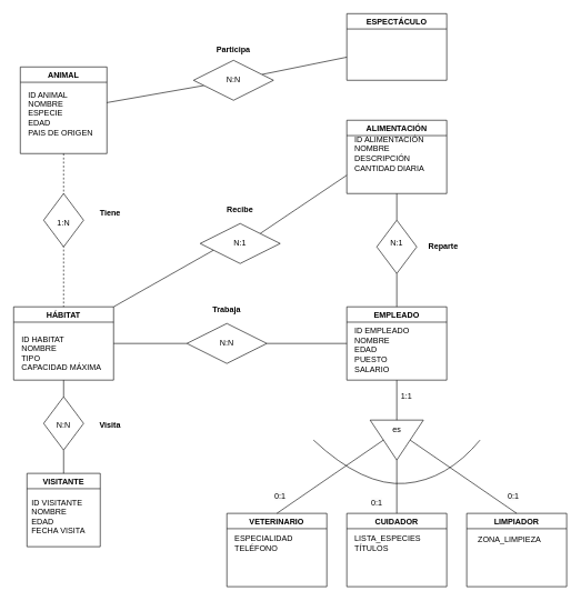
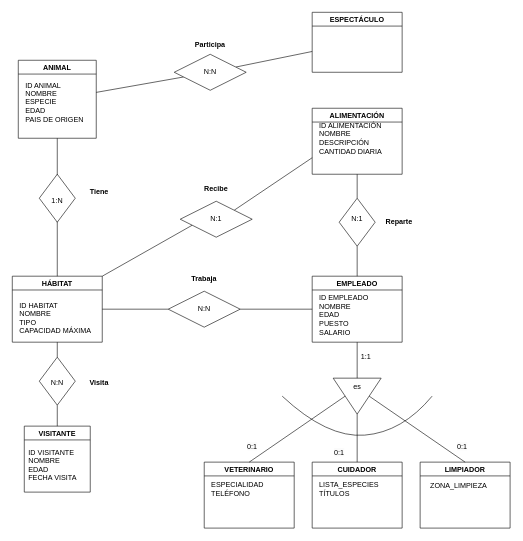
  <mxCell id="0" />
  <mxCell id="1" parent="0" />
  <mxCell id="2" value="ANIMAL" style="swimlane;" parent="1" vertex="1"><mxGeometry x="30" y="100" width="130" height="130" as="geometry"><mxRectangle x="60" y="50" width="70" height="23" as="alternateBounds" /></mxGeometry></mxCell>
  <mxCell id="3" value="ID ANIMAL&lt;br&gt;NOMBRE&lt;br&gt;ESPECIE&lt;br&gt;EDAD&lt;br&gt;PAIS DE ORIGEN" style="text;html=1;align=left;verticalAlign=middle;resizable=0;points=[];autosize=1;strokeColor=none;fillColor=none;" parent="2" vertex="1"><mxGeometry x="10" y="30" width="110" height="80" as="geometry" /></mxCell>
  <mxCell id="4" value="HÁBITAT" style="swimlane;" parent="1" vertex="1"><mxGeometry x="20" y="460" width="150" height="110" as="geometry"><mxRectangle x="200" y="50" width="80" height="23" as="alternateBounds" /></mxGeometry></mxCell>
  <mxCell id="5" value="ID HABITAT&lt;br&gt;NOMBRE&lt;br&gt;TIPO&lt;br&gt;CAPACIDAD MÁXIMA" style="text;html=1;strokeColor=none;fillColor=none;align=left;verticalAlign=middle;whiteSpace=wrap;rounded=0;" parent="4" vertex="1"><mxGeometry x="10" y="30" width="130" height="80" as="geometry" /></mxCell>
  <mxCell id="6" value="ALIMENTACIÓN" style="swimlane;" parent="1" vertex="1"><mxGeometry x="520" y="180" width="150" height="110" as="geometry"><mxRectangle x="400" y="50" width="120" height="23" as="alternateBounds" /></mxGeometry></mxCell>
  <mxCell id="7" value="ID ALIMENTACIÓN&amp;nbsp;&lt;br&gt;NOMBRE&lt;br&gt;DESCRIPCIÓN&lt;br&gt;CANTIDAD DIARIA" style="text;html=1;align=left;verticalAlign=middle;resizable=0;points=[];autosize=1;strokeColor=none;fillColor=none;" parent="6" vertex="1"><mxGeometry x="10" y="20" width="120" height="60" as="geometry" /></mxCell>
  <mxCell id="8" value="EMPLEADO" style="swimlane;" parent="1" vertex="1"><mxGeometry x="520" y="460" width="150" height="110" as="geometry"><mxRectangle x="640" y="50" width="100" height="23" as="alternateBounds" /></mxGeometry></mxCell>
  <mxCell id="9" value="ID EMPLEADO&lt;br&gt;NOMBRE&lt;br&gt;EDAD&lt;br&gt;PUESTO&lt;br&gt;SALARIO" style="text;html=1;align=left;verticalAlign=middle;resizable=0;points=[];autosize=1;strokeColor=none;fillColor=none;" parent="8" vertex="1"><mxGeometry x="10" y="25" width="100" height="80" as="geometry" /></mxCell>
  <mxCell id="10" value="ESPECTÁCULO" style="swimlane;" parent="1" vertex="1"><mxGeometry x="520" y="20" width="150" height="100" as="geometry"><mxRectangle x="170" y="250" width="120" height="23" as="alternateBounds" /></mxGeometry></mxCell>
  <mxCell id="11" value="VISITANTE" style="swimlane;" parent="1" vertex="1"><mxGeometry x="40" y="710" width="110" height="110" as="geometry" /></mxCell>
  <mxCell id="12" value="ID VISITANTE&lt;br&gt;NOMBRE&lt;br&gt;EDAD&lt;br&gt;FECHA VISITA" style="text;html=1;align=left;verticalAlign=middle;resizable=0;points=[];autosize=1;strokeColor=none;fillColor=none;" parent="11" vertex="1"><mxGeometry x="5" y="30" width="100" height="70" as="geometry" /></mxCell>
  <mxCell id="13" value="" style="endArrow=none;html=1;rounded=0;entryX=0.5;entryY=0;entryDx=0;entryDy=0;" parent="1" source="22" target="11" edge="1"><mxGeometry relative="1" as="geometry"><mxPoint x="290" y="510" as="sourcePoint" /><mxPoint x="450" y="510" as="targetPoint" /></mxGeometry></mxCell>
  <mxCell id="14" value="" style="endArrow=none;html=1;rounded=0;" parent="1" source="27" target="6" edge="1"><mxGeometry relative="1" as="geometry"><mxPoint x="330" y="414" as="sourcePoint" /><mxPoint x="425" y="475" as="targetPoint" /></mxGeometry></mxCell>
  <mxCell id="15" value="" style="endArrow=none;html=1;rounded=0;" parent="1" source="32" target="10" edge="1"><mxGeometry relative="1" as="geometry"><mxPoint x="340" y="424" as="sourcePoint" /><mxPoint x="435" y="485" as="targetPoint" /></mxGeometry></mxCell>
- <mxCell id="16" value="" style="endArrow=none;html=1;rounded=0;entryX=0.5;entryY=0;entryDx=0;entryDy=0;dashed=1;" parent="1" source="2" target="4" edge="1"><mxGeometry relative="1" as="geometry"><mxPoint x="350" y="434" as="sourcePoint" /><mxPoint x="445" y="495" as="targetPoint" /></mxGeometry></mxCell>
+ <mxCell id="16" value="" style="endArrow=none;html=1;rounded=0;entryX=0.5;entryY=0;entryDx=0;entryDy=0;" parent="1" source="2" target="4" edge="1"><mxGeometry relative="1" as="geometry"><mxPoint x="350" y="434" as="sourcePoint" /><mxPoint x="445" y="495" as="targetPoint" /></mxGeometry></mxCell>
  <mxCell id="17" value="" style="endArrow=none;html=1;rounded=0;entryX=0;entryY=0.5;entryDx=0;entryDy=0;exitX=1;exitY=0.5;exitDx=0;exitDy=0;" parent="1" source="20" target="8" edge="1"><mxGeometry relative="1" as="geometry"><mxPoint x="370" y="524" as="sourcePoint" /><mxPoint x="465" y="585" as="targetPoint" /></mxGeometry></mxCell>
  <mxCell id="18" value="" style="endArrow=none;html=1;rounded=0;entryX=0;entryY=0.75;entryDx=0;entryDy=0;exitX=1;exitY=0;exitDx=0;exitDy=0;" parent="1" source="30" target="6" edge="1"><mxGeometry relative="1" as="geometry"><mxPoint x="380" y="464" as="sourcePoint" /><mxPoint x="475" y="525" as="targetPoint" /></mxGeometry></mxCell>
  <mxCell id="19" value="" style="endArrow=none;html=1;rounded=0;entryX=0;entryY=0.5;entryDx=0;entryDy=0;exitX=1;exitY=0.5;exitDx=0;exitDy=0;" parent="1" source="4" target="20" edge="1"><mxGeometry relative="1" as="geometry"><mxPoint x="170" y="445" as="sourcePoint" /><mxPoint x="520" y="445" as="targetPoint" /></mxGeometry></mxCell>
  <mxCell id="20" value="N:N" style="shape=rhombus;perimeter=rhombusPerimeter;whiteSpace=wrap;html=1;align=center;" parent="1" vertex="1"><mxGeometry x="280" y="485" width="120" height="60" as="geometry" /></mxCell>
  <mxCell id="21" value="" style="endArrow=none;html=1;rounded=0;entryX=0;entryY=0.5;entryDx=0;entryDy=0;" parent="1" source="4" target="22" edge="1"><mxGeometry relative="1" as="geometry"><mxPoint x="95" y="570" as="sourcePoint" /><mxPoint x="95" y="710" as="targetPoint" /></mxGeometry></mxCell>
  <mxCell id="22" value="" style="shape=rhombus;perimeter=rhombusPerimeter;whiteSpace=wrap;html=1;align=center;rotation=90;" parent="1" vertex="1"><mxGeometry x="55" y="605" width="80" height="60" as="geometry" /></mxCell>
  <mxCell id="23" value="&#10;&lt;span style=&quot;color: rgb(0, 0, 0); font-family: Helvetica; font-size: 12px; font-style: normal; font-variant-ligatures: normal; font-variant-caps: normal; font-weight: 400; letter-spacing: normal; orphans: 2; text-align: center; text-indent: 0px; text-transform: none; widows: 2; word-spacing: 0px; -webkit-text-stroke-width: 0px; background-color: rgb(255, 255, 255); text-decoration-thickness: initial; text-decoration-style: initial; text-decoration-color: initial; float: none; display: inline !important;&quot;&gt;N:N&lt;/span&gt;&#10;&#10;" style="text;html=1;strokeColor=none;fillColor=none;align=center;verticalAlign=middle;whiteSpace=wrap;rounded=0;" parent="1" vertex="1"><mxGeometry x="65" y="630" width="60" height="30" as="geometry" /></mxCell>
  <mxCell id="24" value="" style="shape=rhombus;perimeter=rhombusPerimeter;whiteSpace=wrap;html=1;align=center;rotation=90;" parent="1" vertex="1"><mxGeometry x="55" y="300" width="80" height="60" as="geometry" /></mxCell>
  <mxCell id="25" value="1:N" style="text;html=1;strokeColor=none;fillColor=none;align=center;verticalAlign=middle;whiteSpace=wrap;rounded=0;" parent="1" vertex="1"><mxGeometry x="65" y="320" width="60" height="30" as="geometry" /></mxCell>
  <mxCell id="26" value="" style="endArrow=none;html=1;rounded=0;" parent="1" source="8" target="27" edge="1"><mxGeometry relative="1" as="geometry"><mxPoint x="595" y="460" as="sourcePoint" /><mxPoint x="595" y="290" as="targetPoint" /></mxGeometry></mxCell>
  <mxCell id="27" value="" style="shape=rhombus;perimeter=rhombusPerimeter;whiteSpace=wrap;html=1;align=center;rotation=90;" parent="1" vertex="1"><mxGeometry x="555" y="340" width="80" height="60" as="geometry" /></mxCell>
  <mxCell id="28" value="N:1" style="text;html=1;strokeColor=none;fillColor=none;align=center;verticalAlign=middle;whiteSpace=wrap;rounded=0;" parent="1" vertex="1"><mxGeometry x="565" y="350" width="60" height="30" as="geometry" /></mxCell>
  <mxCell id="29" value="" style="endArrow=none;html=1;rounded=0;entryX=0;entryY=0.75;entryDx=0;entryDy=0;exitX=1;exitY=0;exitDx=0;exitDy=0;" parent="1" source="4" target="30" edge="1"><mxGeometry relative="1" as="geometry"><mxPoint x="170" y="460" as="sourcePoint" /><mxPoint x="520" y="263" as="targetPoint" /></mxGeometry></mxCell>
  <mxCell id="30" value="N:1" style="shape=rhombus;perimeter=rhombusPerimeter;whiteSpace=wrap;html=1;align=center;" parent="1" vertex="1"><mxGeometry x="300" y="335" width="120" height="60" as="geometry" /></mxCell>
  <mxCell id="31" value="" style="endArrow=none;html=1;rounded=0;" parent="1" source="2" target="32" edge="1"><mxGeometry relative="1" as="geometry"><mxPoint x="160" y="153" as="sourcePoint" /><mxPoint x="520" y="84" as="targetPoint" /></mxGeometry></mxCell>
  <mxCell id="32" value="N:N" style="shape=rhombus;perimeter=rhombusPerimeter;whiteSpace=wrap;html=1;align=center;" parent="1" vertex="1"><mxGeometry x="290" y="90" width="120" height="60" as="geometry" /></mxCell>
  <mxCell id="33" value="VETERINARIO" style="swimlane;" parent="1" vertex="1"><mxGeometry x="340" y="770" width="150" height="110" as="geometry"><mxRectangle x="640" y="50" width="100" height="23" as="alternateBounds" /></mxGeometry></mxCell>
  <mxCell id="34" value="ESPECIALIDAD&lt;br&gt;TELÉFONO" style="text;html=1;align=left;verticalAlign=middle;resizable=0;points=[];autosize=1;strokeColor=none;fillColor=none;" parent="33" vertex="1"><mxGeometry x="10" y="25" width="110" height="40" as="geometry" /></mxCell>
  <mxCell id="35" value="CUIDADOR" style="swimlane;" parent="1" vertex="1"><mxGeometry x="520" y="770" width="150" height="110" as="geometry"><mxRectangle x="640" y="50" width="100" height="23" as="alternateBounds" /></mxGeometry></mxCell>
  <mxCell id="36" value="LISTA_ESPECIES&lt;br&gt;TÍTULOS&lt;br&gt;" style="text;html=1;align=left;verticalAlign=middle;resizable=0;points=[];autosize=1;strokeColor=none;fillColor=none;" parent="35" vertex="1"><mxGeometry x="10" y="25" width="120" height="40" as="geometry" /></mxCell>
  <mxCell id="37" value="LIMPIADOR" style="swimlane;" parent="1" vertex="1"><mxGeometry x="700" y="770" width="150" height="110" as="geometry"><mxRectangle x="640" y="50" width="100" height="23" as="alternateBounds" /></mxGeometry></mxCell>
  <mxCell id="38" value="ZONA_LIMPIEZA" style="text;html=1;align=left;verticalAlign=middle;resizable=0;points=[];autosize=1;strokeColor=none;fillColor=none;" parent="37" vertex="1"><mxGeometry x="15" y="25" width="120" height="30" as="geometry" /></mxCell>
  <mxCell id="39" value="" style="triangle;whiteSpace=wrap;html=1;rotation=90;" parent="1" vertex="1"><mxGeometry x="565" y="620" width="60" height="80" as="geometry" /></mxCell>
  <mxCell id="40" value="es" style="text;html=1;strokeColor=none;fillColor=none;align=center;verticalAlign=middle;whiteSpace=wrap;rounded=0;" parent="1" vertex="1"><mxGeometry x="577.5" y="637.5" width="35" height="15" as="geometry" /></mxCell>
  <mxCell id="41" value="" style="endArrow=none;html=1;rounded=0;entryX=0.5;entryY=1;entryDx=0;entryDy=0;exitX=0;exitY=0.5;exitDx=0;exitDy=0;" parent="1" source="39" target="8" edge="1"><mxGeometry relative="1" as="geometry"><mxPoint x="410" y="525" as="sourcePoint" /><mxPoint x="530" y="525" as="targetPoint" /></mxGeometry></mxCell>
  <mxCell id="42" value="" style="endArrow=none;html=1;rounded=0;entryX=0.5;entryY=1;entryDx=0;entryDy=0;exitX=0.5;exitY=0;exitDx=0;exitDy=0;" parent="1" source="33" target="39" edge="1"><mxGeometry relative="1" as="geometry"><mxPoint x="420" y="535" as="sourcePoint" /><mxPoint x="540" y="535" as="targetPoint" /></mxGeometry></mxCell>
  <mxCell id="43" value="" style="endArrow=none;html=1;rounded=0;entryX=1;entryY=0.5;entryDx=0;entryDy=0;exitX=0.5;exitY=0;exitDx=0;exitDy=0;" parent="1" source="35" target="39" edge="1"><mxGeometry relative="1" as="geometry"><mxPoint x="430" y="545" as="sourcePoint" /><mxPoint x="550" y="545" as="targetPoint" /></mxGeometry></mxCell>
  <mxCell id="44" value="" style="endArrow=none;html=1;rounded=0;entryX=0.5;entryY=0;entryDx=0;entryDy=0;exitX=0.5;exitY=0;exitDx=0;exitDy=0;" parent="1" source="37" target="39" edge="1"><mxGeometry relative="1" as="geometry"><mxPoint x="440" y="555" as="sourcePoint" /><mxPoint x="560" y="555" as="targetPoint" /></mxGeometry></mxCell>
  <mxCell id="45" value="1:1" style="text;html=1;strokeColor=none;fillColor=none;align=center;verticalAlign=middle;whiteSpace=wrap;rounded=0;" parent="1" vertex="1"><mxGeometry x="580" y="580" width="60" height="30" as="geometry" /></mxCell>
  <mxCell id="46" value="&lt;span style=&quot;color: rgb(0, 0, 0); font-family: Helvetica; font-size: 12px; font-style: normal; font-variant-ligatures: normal; font-variant-caps: normal; font-weight: 400; letter-spacing: normal; orphans: 2; text-align: center; text-indent: 0px; text-transform: none; widows: 2; word-spacing: 0px; -webkit-text-stroke-width: 0px; background-color: rgb(251, 251, 251); text-decoration-thickness: initial; text-decoration-style: initial; text-decoration-color: initial; float: none; display: inline !important;&quot;&gt;0:1&lt;/span&gt;" style="text;whiteSpace=wrap;html=1;" parent="1" vertex="1"><mxGeometry x="410" y="730" width="50" height="40" as="geometry" /></mxCell>
  <mxCell id="47" value="&lt;span style=&quot;color: rgb(0, 0, 0); font-family: Helvetica; font-size: 12px; font-style: normal; font-variant-ligatures: normal; font-variant-caps: normal; font-weight: 400; letter-spacing: normal; orphans: 2; text-align: center; text-indent: 0px; text-transform: none; widows: 2; word-spacing: 0px; -webkit-text-stroke-width: 0px; background-color: rgb(251, 251, 251); text-decoration-thickness: initial; text-decoration-style: initial; text-decoration-color: initial; float: none; display: inline !important;&quot;&gt;0:1&lt;/span&gt;" style="text;whiteSpace=wrap;html=1;" parent="1" vertex="1"><mxGeometry x="555" y="740" width="50" height="40" as="geometry" /></mxCell>
  <mxCell id="48" value="&lt;span style=&quot;color: rgb(0, 0, 0); font-family: Helvetica; font-size: 12px; font-style: normal; font-variant-ligatures: normal; font-variant-caps: normal; font-weight: 400; letter-spacing: normal; orphans: 2; text-align: center; text-indent: 0px; text-transform: none; widows: 2; word-spacing: 0px; -webkit-text-stroke-width: 0px; background-color: rgb(251, 251, 251); text-decoration-thickness: initial; text-decoration-style: initial; text-decoration-color: initial; float: none; display: inline !important;&quot;&gt;0:1&lt;/span&gt;" style="text;whiteSpace=wrap;html=1;" parent="1" vertex="1"><mxGeometry x="760" y="730" width="40" height="40" as="geometry" /></mxCell>
  <mxCell id="49" value="" style="curved=1;endArrow=none;html=1;rounded=0;endFill=0;" parent="1" edge="1"><mxGeometry width="50" height="50" relative="1" as="geometry"><mxPoint x="470" y="660" as="sourcePoint" /><mxPoint x="720" y="660" as="targetPoint" /><Array as="points"><mxPoint x="545" y="730" /><mxPoint x="670" y="720" /></Array></mxGeometry></mxCell>
  <mxCell id="50" value="&lt;b&gt;Participa&lt;/b&gt;" style="text;html=1;strokeColor=none;fillColor=none;align=center;verticalAlign=middle;whiteSpace=wrap;rounded=0;" vertex="1" parent="1"><mxGeometry x="320" y="60" width="60" height="30" as="geometry" /></mxCell>
  <mxCell id="51" value="&lt;b&gt;Tiene&lt;/b&gt;" style="text;html=1;strokeColor=none;fillColor=none;align=center;verticalAlign=middle;whiteSpace=wrap;rounded=0;" vertex="1" parent="1"><mxGeometry x="135" y="305" width="60" height="30" as="geometry" /></mxCell>
  <mxCell id="52" value="&lt;b&gt;Recibe&lt;/b&gt;" style="text;html=1;strokeColor=none;fillColor=none;align=center;verticalAlign=middle;whiteSpace=wrap;rounded=0;" vertex="1" parent="1"><mxGeometry x="330" y="300" width="60" height="30" as="geometry" /></mxCell>
  <mxCell id="53" value="&lt;b&gt;Visita&lt;/b&gt;" style="text;html=1;strokeColor=none;fillColor=none;align=center;verticalAlign=middle;whiteSpace=wrap;rounded=0;" vertex="1" parent="1"><mxGeometry x="135" y="622.5" width="60" height="30" as="geometry" /></mxCell>
  <mxCell id="54" value="&lt;b&gt;Trabaja&lt;/b&gt;" style="text;html=1;strokeColor=none;fillColor=none;align=center;verticalAlign=middle;whiteSpace=wrap;rounded=0;" vertex="1" parent="1"><mxGeometry x="310" y="450" width="60" height="30" as="geometry" /></mxCell>
  <mxCell id="55" value="&lt;b&gt;Reparte&lt;/b&gt;" style="text;html=1;strokeColor=none;fillColor=none;align=center;verticalAlign=middle;whiteSpace=wrap;rounded=0;" vertex="1" parent="1"><mxGeometry x="635" y="355" width="60" height="30" as="geometry" /></mxCell>
